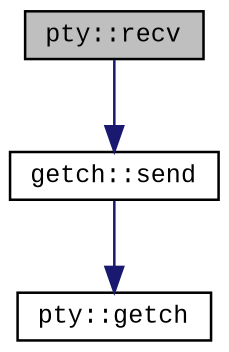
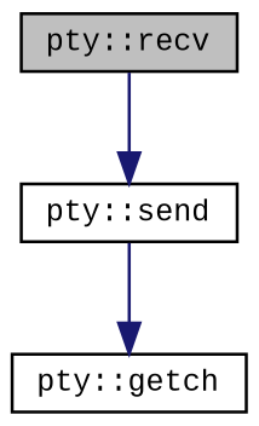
  digraph {
    fontname="Liberation Mono"
    rankdir=TB
    node [color=black fillcolor=white fontname="Liberation Mono" fontsize=10 shape=record style=filled]
    edge [color=midnightblue fontname="Liberation Mono" fontsize=10 labelfontname=Helvetica labelfontsize=10 style=solid]
    n1 [fillcolor=grey75 fontcolor=black height=0.2 label="pty::recv" width=0.4]
-   n2 [height=0.2 label="getch::send" width=0.4]
+   n2 [height=0.2 label="pty::send" width=0.4]
    n3 [height=0.2 label="pty::getch" width=0.4]
    n1 -> n2
    n2 -> n3
  }
